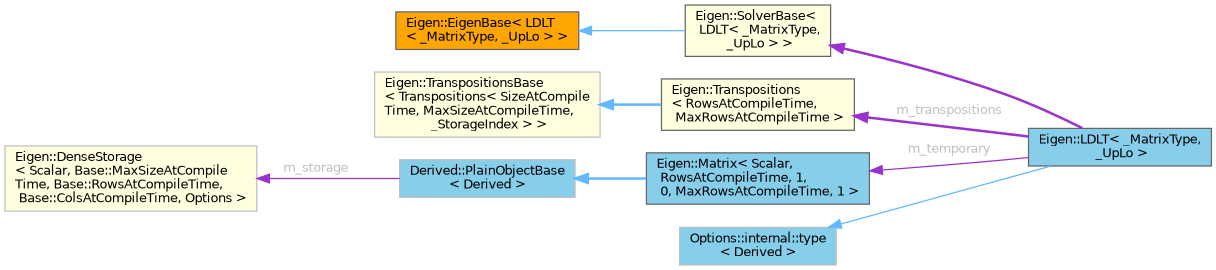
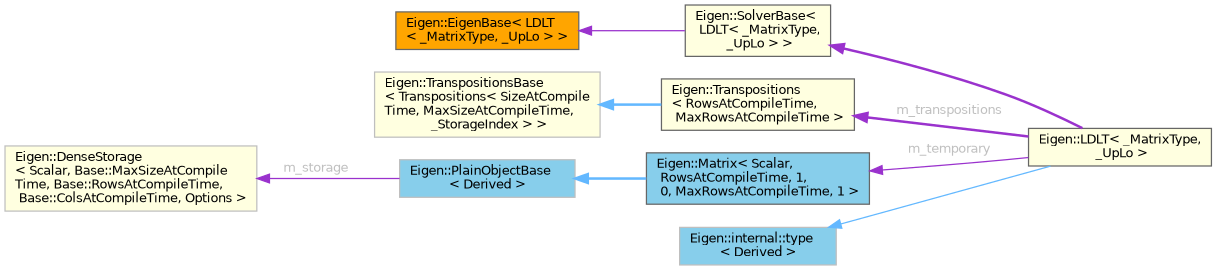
  digraph {
    rankdir=LR
    node [color=gray40 fillcolor=lightyellow fontname=Helvetica fontsize=10 shape=box style=filled]
    edge [color=darkorchid3 dir=back fontname=Helvetica fontsize=10 labelfontname=Helvetica labelfontsize=10 style=bold]
-   n1 [fillcolor=skyblue fontcolor=black height=0.2 label="Eigen::LDLT\< _MatrixType,\l _UpLo \>" width=0.4]
+   n1 [fontcolor=black height=0.2 label="Eigen::LDLT\< _MatrixType,\l _UpLo \>" width=0.4]
    n2 [height=0.2 label="Eigen::SolverBase\<\l LDLT\< _MatrixType,\l _UpLo \> \>" width=0.4]
    n3 [fillcolor=orange height=0.2 label="Eigen::EigenBase\< LDLT\l\< _MatrixType, _UpLo \> \>" width=0.4]
    n4 [height=0.2 label="Eigen::Transpositions\l\< RowsAtCompileTime,\l MaxRowsAtCompileTime \>" width=0.4]
    n5 [color=grey75 height=0.2 label="Eigen::TranspositionsBase\l\< Transpositions\< SizeAtCompile\lTime, MaxSizeAtCompileTime,\l _StorageIndex \> \>" width=0.4]
    n6 [fillcolor=skyblue height=0.2 label="Eigen::Matrix\< Scalar,\l RowsAtCompileTime, 1,\l 0, MaxRowsAtCompileTime, 1 \>" width=0.4]
-   n7 [color=grey75 fillcolor=skyblue height=0.2 label="Derived::PlainObjectBase\l\< Derived \>" width=0.4]
-   n8 [color=grey75 fillcolor=skyblue height=0.2 label="Options::internal::type\l\< Derived \>" width=0.4]
+   n7 [color=grey75 fillcolor=skyblue height=0.2 label="Eigen::PlainObjectBase\l\< Derived \>" width=0.4]
+   n8 [color=grey75 fillcolor=skyblue height=0.2 label="Eigen::internal::type\l\< Derived \>" width=0.4]
    n9 [color=grey75 height=0.2 label="Eigen::DenseStorage\l\< Scalar, Base::MaxSizeAtCompile\lTime, Base::RowsAtCompileTime,\l Base::ColsAtCompileTime, Options \>" width=0.4]
    n2 -> n1
-   n3 -> n2 [color=steelblue1 style=solid]
+   n3 -> n2 [style=solid]
    n4 -> n1 [fontcolor=grey label=<<TABLE CELLBORDER="0" BORDER="0"><TR><TD VALIGN="top" ALIGN="LEFT" CELLPADDING="1" CELLSPACING="0">m_transpositions</TD></TR> </TABLE>>]
    n5 -> n4 [color=steelblue1]
    n6 -> n1 [fontcolor=grey label=<<TABLE CELLBORDER="0" BORDER="0"><TR><TD VALIGN="top" ALIGN="LEFT" CELLPADDING="1" CELLSPACING="0">m_temporary</TD></TR> </TABLE>> style=solid]
    n7 -> n6 [color=steelblue1]
    n8 -> n1 [color=steelblue1 style=solid]
    n9 -> n7 [fontcolor=grey label=<<TABLE CELLBORDER="0" BORDER="0"><TR><TD VALIGN="top" ALIGN="LEFT" CELLPADDING="1" CELLSPACING="0">m_storage</TD></TR> </TABLE>> style=solid]
  }
